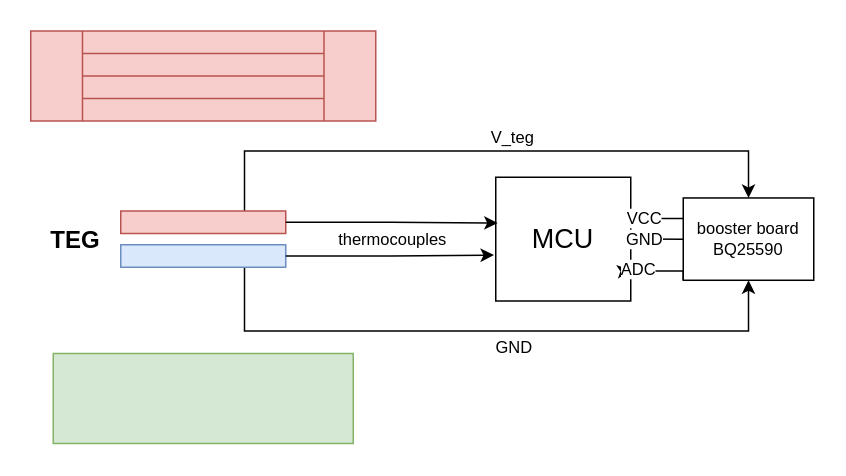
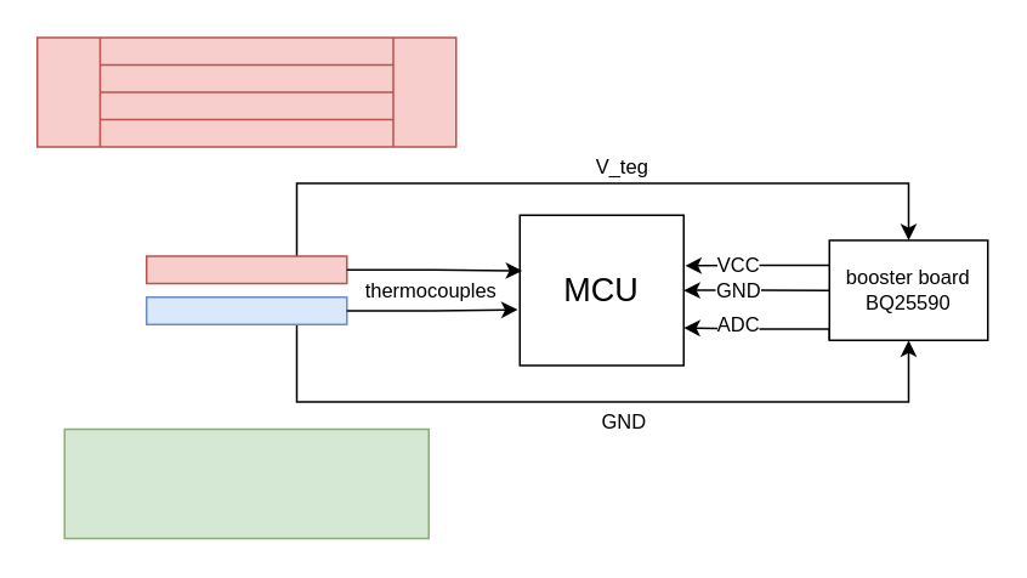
  <mxCell id="0" />
  <mxCell id="1" parent="0" />
  <mxCell id="2" value="" style="rounded=0;whiteSpace=wrap;html=1;fillColor=#D5E8D4;strokeColor=#82b366;" parent="1" vertex="1"><mxGeometry x="35" y="235" width="200" height="60" as="geometry" /></mxCell>
  <mxCell id="3" style="edgeStyle=orthogonalEdgeStyle;shape=connector;rounded=0;orthogonalLoop=1;jettySize=auto;html=1;exitX=0.75;exitY=0;exitDx=0;exitDy=0;entryX=0.5;entryY=0;entryDx=0;entryDy=0;strokeColor=default;align=center;verticalAlign=middle;fontFamily=Helvetica;fontSize=11;fontColor=default;labelBackgroundColor=default;endArrow=classic;endFill=1;" parent="1" source="5" target="19" edge="1"><mxGeometry relative="1" as="geometry"><Array as="points"><mxPoint x="163" y="100" /><mxPoint x="499" y="100" /></Array></mxGeometry></mxCell>
  <mxCell id="4" value="V_teg" style="edgeLabel;html=1;align=center;verticalAlign=middle;resizable=0;points=[];fontFamily=Helvetica;fontSize=11;fontColor=default;labelBackgroundColor=default;" parent="3" vertex="1" connectable="0"><mxGeometry x="0.161" y="2" relative="1" as="geometry"><mxPoint x="-18" y="-8" as="offset" /></mxGeometry></mxCell>
  <mxCell id="5" value="" style="rounded=0;whiteSpace=wrap;html=1;fontSize=16;fillColor=#f8cecc;strokeColor=#b85450;" parent="1" vertex="1"><mxGeometry x="80" y="140" width="110" height="15" as="geometry" /></mxCell>
  <mxCell id="6" style="edgeStyle=orthogonalEdgeStyle;shape=connector;rounded=0;orthogonalLoop=1;jettySize=auto;html=1;exitX=0.75;exitY=1;exitDx=0;exitDy=0;entryX=0.5;entryY=1;entryDx=0;entryDy=0;strokeColor=default;align=center;verticalAlign=middle;fontFamily=Helvetica;fontSize=11;fontColor=default;labelBackgroundColor=default;endArrow=classic;endFill=1;" parent="1" source="8" target="19" edge="1"><mxGeometry relative="1" as="geometry"><Array as="points"><mxPoint x="163" y="220" /><mxPoint x="499" y="220" /></Array></mxGeometry></mxCell>
  <mxCell id="7" value="GND" style="edgeLabel;html=1;align=center;verticalAlign=middle;resizable=0;points=[];fontFamily=Helvetica;fontSize=11;fontColor=default;labelBackgroundColor=default;" parent="6" vertex="1" connectable="0"><mxGeometry x="0.125" y="1" relative="1" as="geometry"><mxPoint x="-11" y="11" as="offset" /></mxGeometry></mxCell>
  <mxCell id="8" value="" style="rounded=0;whiteSpace=wrap;html=1;fontSize=16;fillColor=#dae8fc;strokeColor=#6c8ebf;" parent="1" vertex="1"><mxGeometry x="80" y="162.5" width="110" height="15" as="geometry" /></mxCell>
  <mxCell id="9" value="" style="shape=mxgraph.pid.heat_exchangers.heat_exchanger_(straight_tubes);html=1;pointerEvents=1;align=center;verticalLabelPosition=bottom;verticalAlign=top;dashed=0;fontFamily=Helvetica;fontSize=16;labelBackgroundColor=default;fillColor=#F8CECC;strokeColor=#b85450;" parent="1" vertex="1"><mxGeometry x="20" y="20" width="230" height="60" as="geometry" /></mxCell>
- <mxCell id="10" value="&lt;b&gt;TEG&lt;/b&gt;" style="text;html=1;align=center;verticalAlign=middle;whiteSpace=wrap;rounded=0;fontFamily=Helvetica;fontSize=16;fontColor=default;labelBackgroundColor=default;" parent="1" vertex="1"><mxGeometry x="20" y="143.75" width="60" height="30" as="geometry" /></mxCell>
- <mxCell id="11" value="&lt;font style=&quot;font-size: 18px;&quot;&gt;MCU&lt;/font&gt;" style="rounded=0;whiteSpace=wrap;html=1;labelBackgroundColor=default;fontSize=16;" parent="1" vertex="1"><mxGeometry x="330" y="117.5" width="90" height="82.5" as="geometry" /></mxCell>
+ <mxCell id="11" value="&lt;font style=&quot;font-size: 18px;&quot;&gt;MCU&lt;/font&gt;" style="rounded=0;whiteSpace=wrap;html=1;labelBackgroundColor=default;fontSize=16;" parent="1" vertex="1"><mxGeometry x="285" y="117.5" width="90" height="82.5" as="geometry" /></mxCell>
  <mxCell id="12" style="edgeStyle=orthogonalEdgeStyle;rounded=0;orthogonalLoop=1;jettySize=auto;html=1;entryX=0.014;entryY=0.37;entryDx=0;entryDy=0;entryPerimeter=0;" parent="1" source="5" target="11" edge="1"><mxGeometry relative="1" as="geometry" /></mxCell>
  <mxCell id="13" style="edgeStyle=orthogonalEdgeStyle;rounded=0;orthogonalLoop=1;jettySize=auto;html=1;entryX=-0.013;entryY=0.629;entryDx=0;entryDy=0;entryPerimeter=0;" parent="1" source="8" target="11" edge="1"><mxGeometry relative="1" as="geometry" /></mxCell>
  <mxCell id="14" value="thermocouples" style="edgeLabel;html=1;align=center;verticalAlign=middle;resizable=0;points=[];fontFamily=Helvetica;fontSize=11;fontColor=default;labelBackgroundColor=default;" parent="13" vertex="1" connectable="0"><mxGeometry x="0.116" y="-3" relative="1" as="geometry"><mxPoint x="-7" y="-14" as="offset" /></mxGeometry></mxCell>
  <mxCell id="15" style="edgeStyle=orthogonalEdgeStyle;shape=connector;rounded=0;orthogonalLoop=1;jettySize=auto;html=1;exitX=0;exitY=0.5;exitDx=0;exitDy=0;entryX=1;entryY=0.5;entryDx=0;entryDy=0;strokeColor=default;align=center;verticalAlign=middle;fontFamily=Helvetica;fontSize=11;fontColor=default;labelBackgroundColor=default;endArrow=classic;endFill=1;" parent="1" source="19" target="11" edge="1"><mxGeometry relative="1" as="geometry" /></mxCell>
  <mxCell id="16" value="GND" style="edgeLabel;html=1;align=center;verticalAlign=middle;resizable=0;points=[];fontFamily=Helvetica;fontSize=11;fontColor=default;labelBackgroundColor=default;" parent="15" vertex="1" connectable="0"><mxGeometry x="0.072" relative="1" as="geometry"><mxPoint x="-8" as="offset" /></mxGeometry></mxCell>
  <mxCell id="17" style="edgeStyle=orthogonalEdgeStyle;rounded=0;orthogonalLoop=1;jettySize=auto;html=1;exitX=0;exitY=1;exitDx=0;exitDy=0;entryX=1;entryY=0.75;entryDx=0;entryDy=0;" edge="1" parent="1" source="19" target="11"><mxGeometry relative="1" as="geometry"><Array as="points"><mxPoint x="455" y="180" /><mxPoint x="415" y="180" /></Array></mxGeometry></mxCell>
  <mxCell id="18" value="ADC" style="edgeLabel;html=1;align=center;verticalAlign=middle;resizable=0;points=[];" vertex="1" connectable="0" parent="17"><mxGeometry x="0.156" y="-3" relative="1" as="geometry"><mxPoint x="-7" y="1" as="offset" /></mxGeometry></mxCell>
  <mxCell id="19" value="&lt;div&gt;booster board&lt;/div&gt;BQ25590" style="rounded=0;whiteSpace=wrap;html=1;fontFamily=Helvetica;fontSize=11;fontColor=default;labelBackgroundColor=default;" parent="1" vertex="1"><mxGeometry x="455" y="131.31" width="87" height="54.87" as="geometry" /></mxCell>
  <mxCell id="20" style="edgeStyle=orthogonalEdgeStyle;shape=connector;rounded=0;orthogonalLoop=1;jettySize=auto;html=1;exitX=0;exitY=0.25;exitDx=0;exitDy=0;entryX=1.009;entryY=0.336;entryDx=0;entryDy=0;entryPerimeter=0;strokeColor=default;align=center;verticalAlign=middle;fontFamily=Helvetica;fontSize=11;fontColor=default;labelBackgroundColor=default;endArrow=classic;endFill=1;" parent="1" source="19" target="11" edge="1"><mxGeometry relative="1" as="geometry" /></mxCell>
  <mxCell id="21" value="VCC" style="edgeLabel;html=1;align=center;verticalAlign=middle;resizable=0;points=[];fontFamily=Helvetica;fontSize=11;fontColor=default;labelBackgroundColor=default;" parent="20" vertex="1" connectable="0"><mxGeometry x="0.079" relative="1" as="geometry"><mxPoint x="-8" y="-1" as="offset" /></mxGeometry></mxCell>
